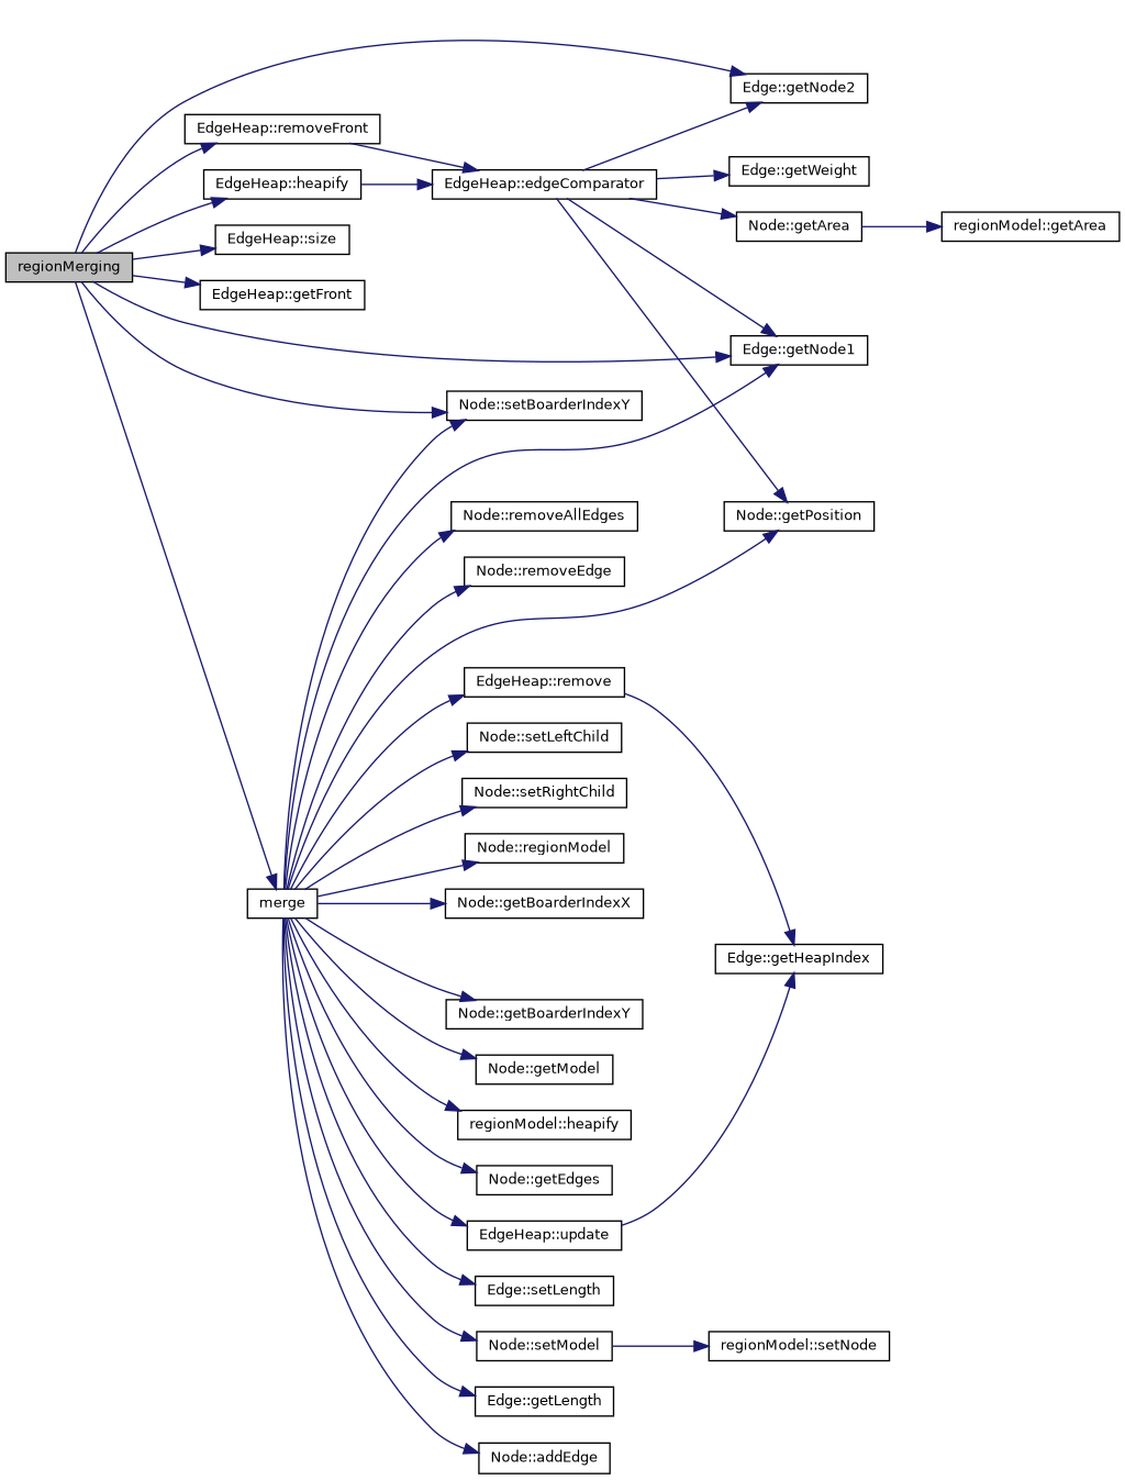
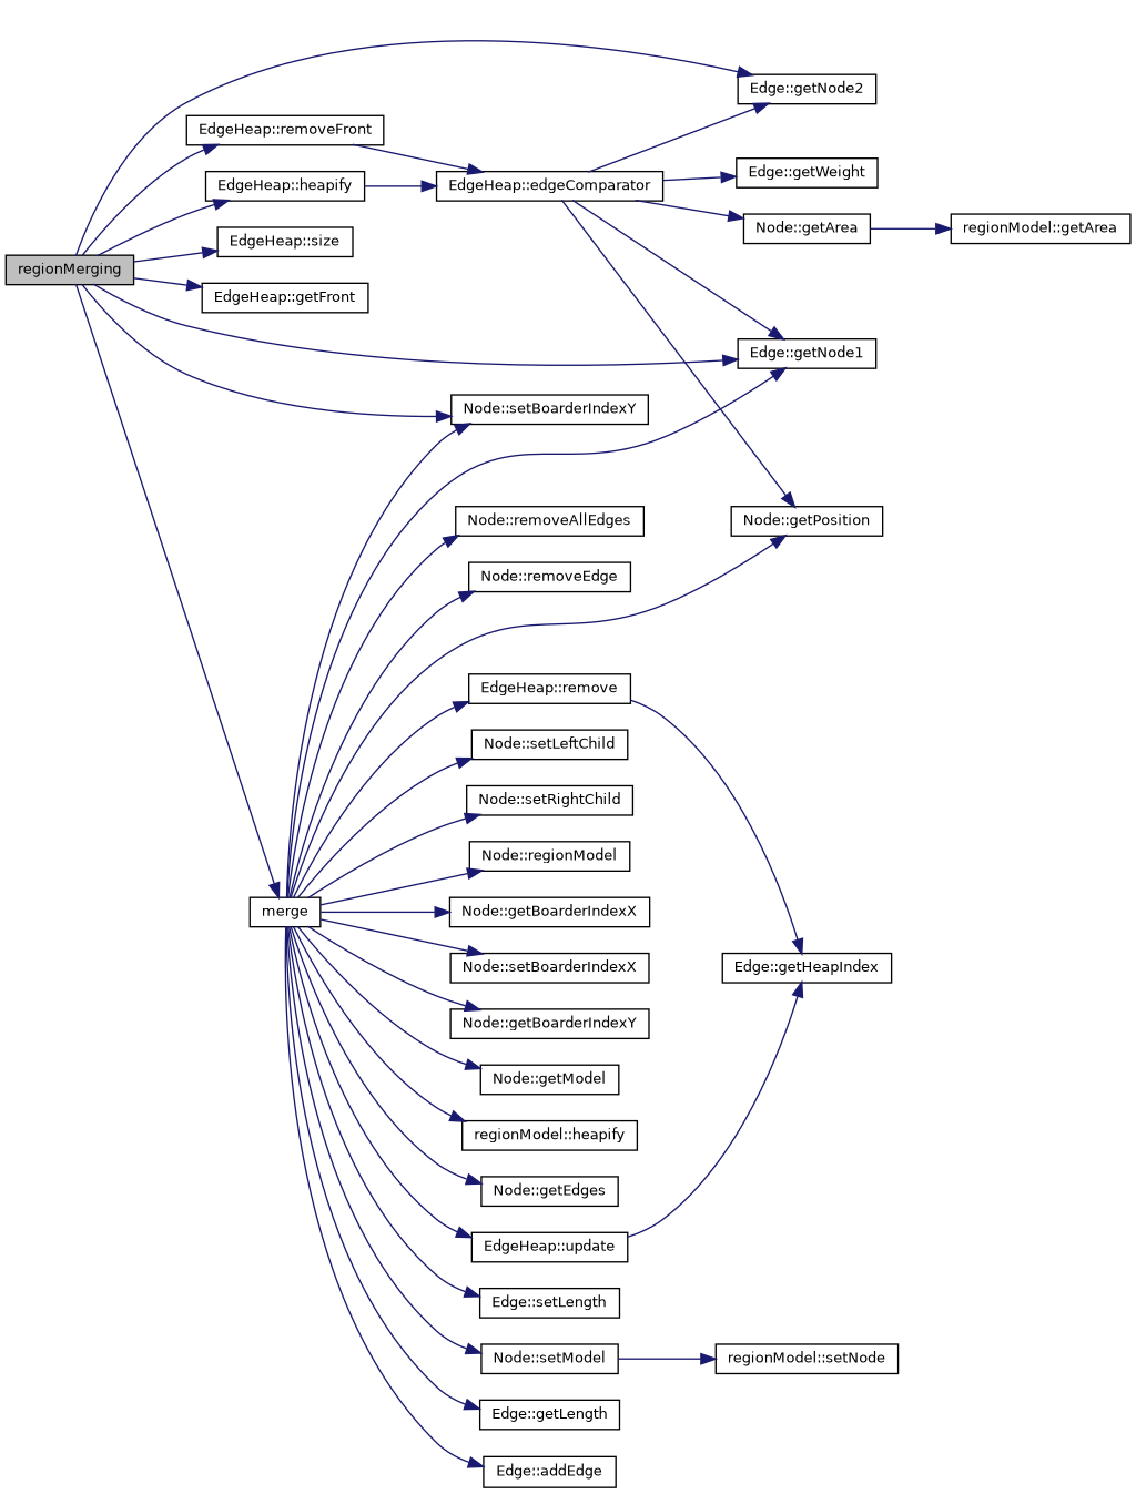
  digraph {
    rankdir=LR
    node [color=black fillcolor=white fontname=Helvetica fontsize=10 shape=record style=filled]
    edge [color=midnightblue fontname=Helvetica fontsize=10 labelfontname=Helvetica labelfontsize=10 style=solid]
    n1 [fillcolor=grey75 fontcolor=black height=0.2 label=regionMerging width=0.4]
    n2 [height=0.2 label="EdgeHeap::heapify" width=0.4]
    n3 [height=0.2 label="Edge::getNode1" width=0.4]
    n4 [height=0.2 label="Edge::getNode2" width=0.4]
    n5 [height=0.2 label="EdgeHeap::size" width=0.4]
    n6 [height=0.2 label="EdgeHeap::getFront" width=0.4]
    n7 [height=0.2 label="EdgeHeap::removeFront" width=0.4]
    n8 [height=0.2 label=merge width=0.4]
    n9 [height=0.2 label="Node::setBoarderIndexY" width=0.4]
    n10 [height=0.2 label="EdgeHeap::edgeComparator" width=0.4]
    n11 [height=0.2 label="Node::removeEdge" width=0.4]
    n12 [height=0.2 label="Node::getPosition" width=0.4]
    n13 [height=0.2 label="Node::setLeftChild" width=0.4]
    n14 [height=0.2 label="Node::setRightChild" width=0.4]
    n15 [height=0.2 label="Node::regionModel" width=0.4]
    n16 [height=0.2 label="Node::getBoarderIndexX" width=0.4]
+   n17 [height=0.2 label="Node::setBoarderIndexX" width=0.4]
    n18 [height=0.2 label="Node::getBoarderIndexY" width=0.4]
    n19 [height=0.2 label="Node::getModel" width=0.4]
    n20 [height=0.2 label="regionModel::heapify" width=0.4]
    n21 [height=0.2 label="Node::setModel" width=0.4]
    n22 [height=0.2 label="Node::getEdges" width=0.4]
    n23 [height=0.2 label="EdgeHeap::update" width=0.4]
    n24 [height=0.2 label="Edge::setLength" width=0.4]
    n25 [height=0.2 label="Edge::getLength" width=0.4]
    n26 [height=0.2 label="EdgeHeap::remove" width=0.4]
-   n27 [height=0.2 label="Node::addEdge" width=0.4]
+   n27 [height=0.2 label="Edge::addEdge" width=0.4]
    n28 [height=0.2 label="Node::removeAllEdges" width=0.4]
    n29 [height=0.2 label="Edge::getWeight" width=0.4]
    n30 [height=0.2 label="Node::getArea" width=0.4]
    n31 [height=0.2 label="regionModel::getArea" width=0.4]
    n32 [height=0.2 label="regionModel::setNode" width=0.4]
    n33 [height=0.2 label="Edge::getHeapIndex" width=0.4]
    n1 -> n2
    n1 -> n3
    n1 -> n4
    n1 -> n5
    n1 -> n6
    n1 -> n7
    n1 -> n8
    n1 -> n9
    n2 -> n10
    n7 -> n10
    n8 -> n3
    n8 -> n9
    n8 -> n11
    n8 -> n12
    n8 -> n13
    n8 -> n14
    n8 -> n15
    n8 -> n16
+   n8 -> n17
    n8 -> n18
    n8 -> n19
    n8 -> n20
    n8 -> n21
    n8 -> n22
    n8 -> n23
    n8 -> n24
    n8 -> n25
    n8 -> n26
    n8 -> n27
    n8 -> n28
    n10 -> n3
    n10 -> n4
    n10 -> n12
    n10 -> n29
    n10 -> n30
    n21 -> n32
    n23 -> n33
    n26 -> n33
    n30 -> n31
  }
